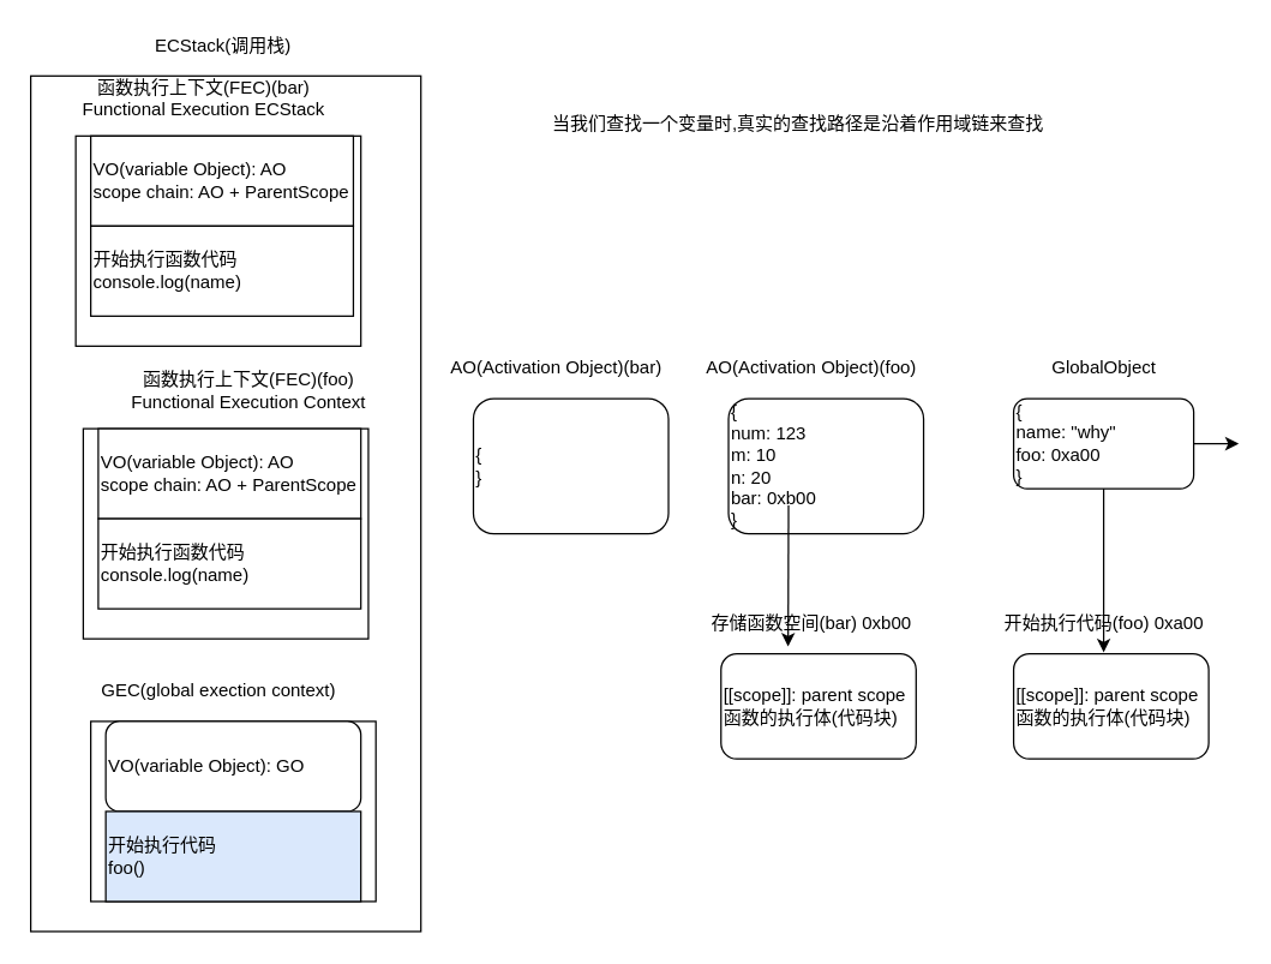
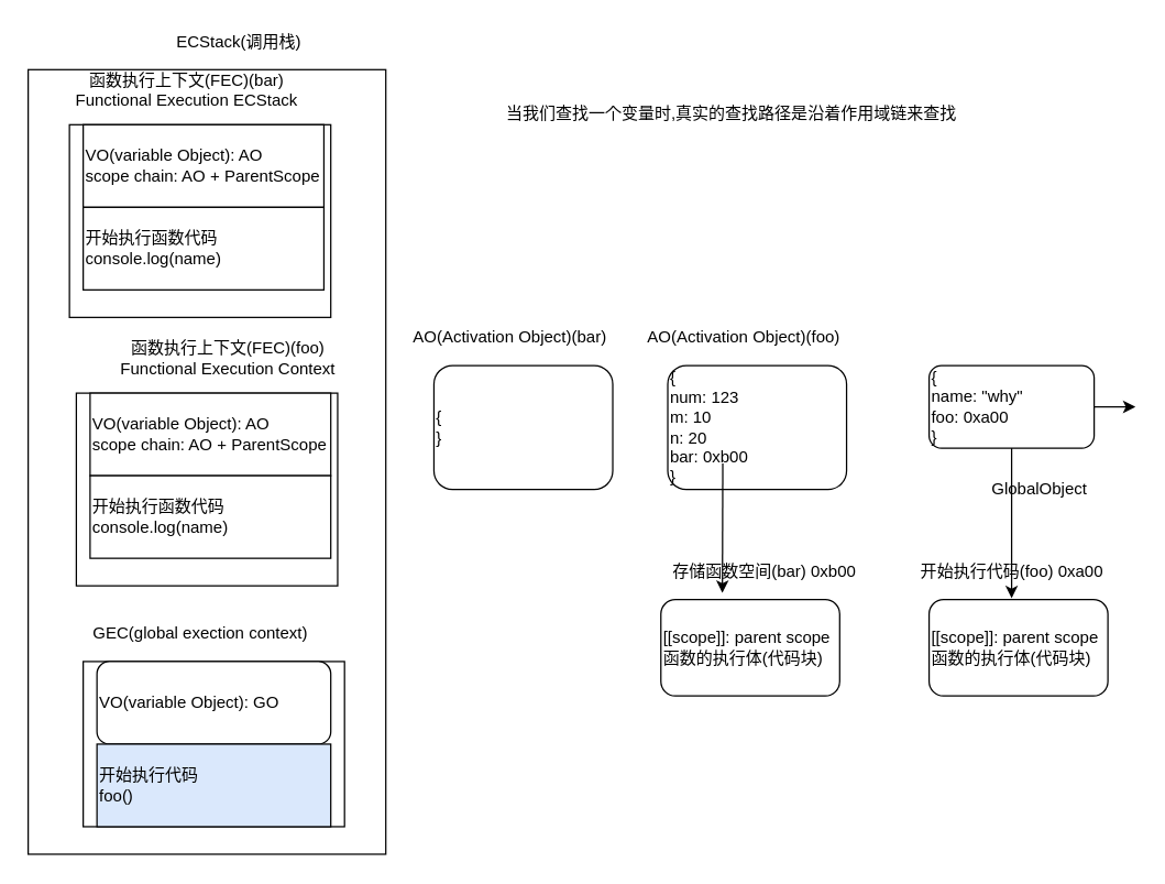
  <mxCell id="0" />
  <mxCell id="1" parent="0" />
  <mxCell id="2" value="" style="rounded=0;whiteSpace=wrap;html=1;" parent="1" vertex="1"><mxGeometry x="20" y="50" width="260" height="570" as="geometry" /></mxCell>
- <mxCell id="3" value="ECStack(调用栈)" style="text;html=1;align=center;verticalAlign=middle;resizable=0;points=[];autosize=1;strokeColor=none;" parent="1" vertex="1"><mxGeometry x="92.5" y="20" width="110" height="20" as="geometry" /></mxCell>
+ <mxCell id="3" value="ECStack(调用栈)" style="text;html=1;align=center;verticalAlign=middle;resizable=0;points=[];autosize=1;strokeColor=none;" parent="1" vertex="1"><mxGeometry x="117.5" y="20" width="110" height="20" as="geometry" /></mxCell>
  <mxCell id="4" value="" style="rounded=0;whiteSpace=wrap;html=1;" parent="1" vertex="1"><mxGeometry x="60" y="480" width="190" height="120" as="geometry" /></mxCell>
  <mxCell id="5" value="GEC(global exection context)" style="text;html=1;align=center;verticalAlign=middle;resizable=0;points=[];autosize=1;strokeColor=none;" parent="1" vertex="1"><mxGeometry x="60" y="450" width="170" height="20" as="geometry" /></mxCell>
  <mxCell id="6" value="VO(variable Object): GO" style="whiteSpace=wrap;html=1;align=left;rounded=1;" parent="1" vertex="1"><mxGeometry x="70" y="480" width="170" height="60" as="geometry" /></mxCell>
  <mxCell id="7" value="开始执行代码&lt;br&gt;foo()" style="rounded=0;whiteSpace=wrap;html=1;align=left;fillColor=#dae8fc;" parent="1" vertex="1"><mxGeometry x="70" y="540" width="170" height="60" as="geometry" /></mxCell>
  <mxCell id="8" value="{&lt;br&gt;name: &quot;why&quot;&lt;br&gt;foo: 0xa00&lt;br&gt;}" style="rounded=1;whiteSpace=wrap;html=1;align=left;" parent="1" vertex="1"><mxGeometry x="675" y="265" width="120" height="60" as="geometry" /></mxCell>
- <mxCell id="9" value="GlobalObject" style="text;html=1;align=center;verticalAlign=middle;resizable=0;points=[];autosize=1;strokeColor=none;" parent="1" vertex="1"><mxGeometry x="695" y="235" width="80" height="20" as="geometry" /></mxCell>
+ <mxCell id="9" value="GlobalObject" style="text;html=1;align=center;verticalAlign=middle;resizable=0;points=[];autosize=1;strokeColor=none;" parent="1" vertex="1"><mxGeometry x="715" y="345" width="80" height="20" as="geometry" /></mxCell>
  <mxCell id="10" value="[[scope]]: parent scope&lt;br&gt;函数的执行体(代码块)" style="rounded=1;whiteSpace=wrap;html=1;align=left;" parent="1" vertex="1"><mxGeometry x="675" y="435" width="130" height="70" as="geometry" /></mxCell>
  <mxCell id="11" value="开始执行代码(foo) 0xa00" style="text;html=1;align=center;verticalAlign=middle;resizable=0;points=[];autosize=1;strokeColor=none;" parent="1" vertex="1"><mxGeometry x="660" y="405" width="150" height="20" as="geometry" /></mxCell>
  <mxCell id="12" value="" style="endArrow=classic;html=1;" parent="1" source="8" edge="1"><mxGeometry width="50" height="50" relative="1" as="geometry"><mxPoint x="815" y="295" as="sourcePoint" /><mxPoint x="735" y="434" as="targetPoint" /></mxGeometry></mxCell>
  <mxCell id="13" value="" style="rounded=0;whiteSpace=wrap;html=1;" parent="1" vertex="1"><mxGeometry x="55" y="285" width="190" height="140" as="geometry" /></mxCell>
  <mxCell id="14" value="函数执行上下文(FEC)(foo)&lt;br&gt;Functional Execution Context" style="text;html=1;align=center;verticalAlign=middle;resizable=0;points=[];autosize=1;strokeColor=none;" parent="1" vertex="1"><mxGeometry x="80" y="245" width="170" height="30" as="geometry" /></mxCell>
  <mxCell id="15" value="VO(variable Object): AO&lt;br&gt;scope chain: AO +&amp;nbsp;ParentScope" style="rounded=0;whiteSpace=wrap;html=1;align=left;" parent="1" vertex="1"><mxGeometry x="65" y="285" width="175" height="60" as="geometry" /></mxCell>
  <mxCell id="16" value="{&lt;br&gt;num: 123&lt;br&gt;m: 10&lt;br&gt;n: 20&lt;br&gt;bar: 0xb00&lt;br&gt;}" style="rounded=1;whiteSpace=wrap;html=1;align=left;" parent="1" vertex="1"><mxGeometry x="485" y="265" width="130" height="90" as="geometry" /></mxCell>
  <mxCell id="17" value="AO(Activation Object)(foo)" style="text;html=1;align=center;verticalAlign=middle;resizable=0;points=[];autosize=1;strokeColor=none;" parent="1" vertex="1"><mxGeometry x="460" y="235" width="160" height="20" as="geometry" /></mxCell>
  <mxCell id="18" value="开始执行函数代码&lt;br&gt;console.log(name)" style="rounded=0;whiteSpace=wrap;html=1;align=left;" parent="1" vertex="1"><mxGeometry x="65" y="345" width="175" height="60" as="geometry" /></mxCell>
  <mxCell id="19" value="当我们查找一个变量时,真实的查找路径是沿着作用域链来查找" style="text;html=1;align=center;verticalAlign=middle;resizable=0;points=[];autosize=1;strokeColor=none;" parent="1" vertex="1"><mxGeometry x="361" y="72" width="340" height="20" as="geometry" /></mxCell>
  <mxCell id="20" value="[[scope]]: parent scope&lt;br&gt;函数的执行体(代码块)" style="rounded=1;whiteSpace=wrap;html=1;align=left;" parent="1" vertex="1"><mxGeometry x="480" y="435" width="130" height="70" as="geometry" /></mxCell>
- <mxCell id="21" value="存储函数空间(bar) 0xb00" style="text;html=1;align=center;verticalAlign=middle;resizable=0;points=[];autosize=1;strokeColor=none;" parent="1" vertex="1"><mxGeometry x="465" y="405" width="150" height="20" as="geometry" /></mxCell>
+ <mxCell id="21" value="存储函数空间(bar) 0xb00" style="text;html=1;align=center;verticalAlign=middle;resizable=0;points=[];autosize=1;strokeColor=none;" parent="1" vertex="1"><mxGeometry x="480" y="405" width="150" height="20" as="geometry" /></mxCell>
  <mxCell id="22" value="" style="endArrow=classic;html=1;entryX=0.344;entryY=-0.069;entryDx=0;entryDy=0;entryPerimeter=0;" parent="1" target="20" edge="1"><mxGeometry width="50" height="50" relative="1" as="geometry"><mxPoint x="525" y="336" as="sourcePoint" /><mxPoint x="525" y="425" as="targetPoint" /></mxGeometry></mxCell>
  <mxCell id="23" value="" style="rounded=0;whiteSpace=wrap;html=1;" parent="1" vertex="1"><mxGeometry x="50" y="90" width="190" height="140" as="geometry" /></mxCell>
  <mxCell id="24" value="函数执行上下文(FEC)(bar)&lt;br&gt;Functional Execution ECStack" style="text;html=1;align=center;verticalAlign=middle;resizable=0;points=[];autosize=1;strokeColor=none;" parent="1" vertex="1"><mxGeometry x="50" y="50" width="170" height="30" as="geometry" /></mxCell>
  <mxCell id="25" value="VO(variable Object): AO&lt;br&gt;scope chain: AO + ParentScope" style="rounded=0;whiteSpace=wrap;html=1;align=left;" parent="1" vertex="1"><mxGeometry x="60" y="90" width="175" height="60" as="geometry" /></mxCell>
  <mxCell id="26" value="开始执行函数代码&lt;br&gt;console.log(name)" style="rounded=0;whiteSpace=wrap;html=1;align=left;" parent="1" vertex="1"><mxGeometry x="60" y="150" width="175" height="60" as="geometry" /></mxCell>
  <mxCell id="27" value="{&lt;br&gt;}" style="rounded=1;whiteSpace=wrap;html=1;align=left;" parent="1" vertex="1"><mxGeometry x="315" y="265" width="130" height="90" as="geometry" /></mxCell>
  <mxCell id="28" value="AO(Activation Object)(bar)" style="text;html=1;align=center;verticalAlign=middle;resizable=0;points=[];autosize=1;strokeColor=none;" parent="1" vertex="1"><mxGeometry x="290" y="235" width="160" height="20" as="geometry" /></mxCell>
  <mxCell id="29" value="" style="endArrow=classic;html=1;fontSize=14;" edge="1" parent="1" source="8"><mxGeometry width="50" height="50" relative="1" as="geometry"><mxPoint x="795" y="290" as="sourcePoint" /><mxPoint x="825" y="295" as="targetPoint" /></mxGeometry></mxCell>
